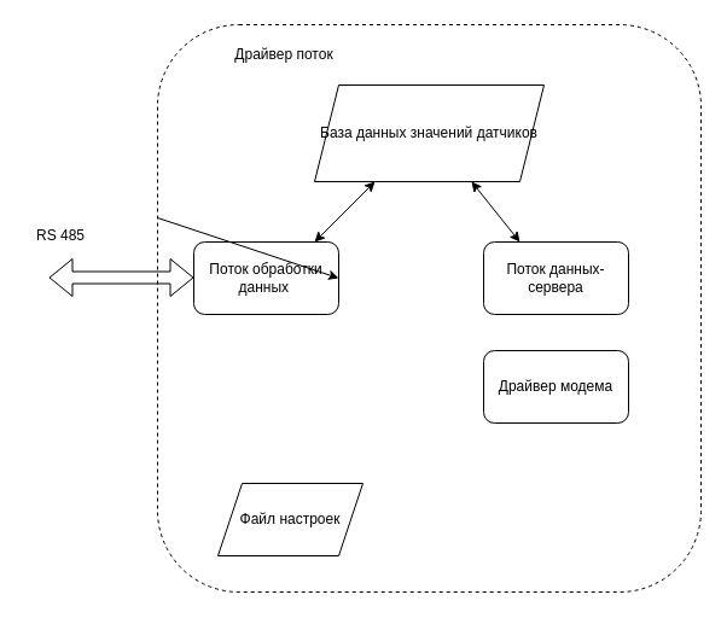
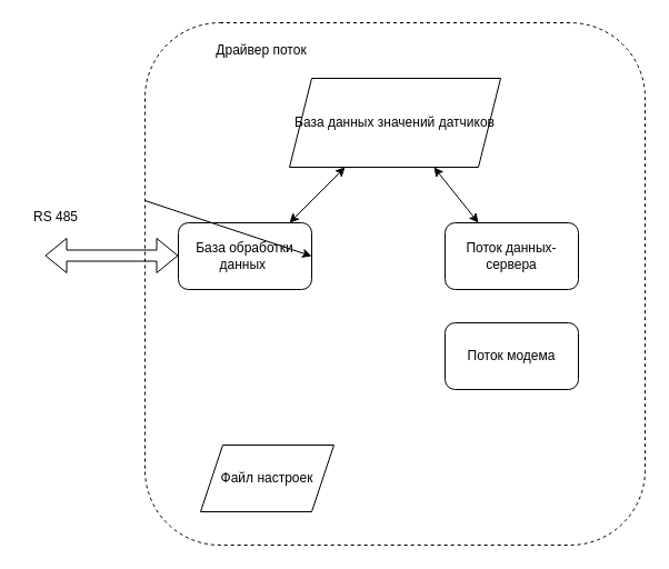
  <mxCell id="0" />
  <mxCell id="1" parent="0" />
- <mxCell id="2" value="Поток обработки данных&amp;nbsp;" style="rounded=1;whiteSpace=wrap;html=1;" vertex="1" parent="1"><mxGeometry x="160" y="200" width="120" height="60" as="geometry" /></mxCell>
+ <mxCell id="2" value="База обработки данных&amp;nbsp;" style="rounded=1;whiteSpace=wrap;html=1;" vertex="1" parent="1"><mxGeometry x="160" y="200" width="120" height="60" as="geometry" /></mxCell>
  <mxCell id="3" value="" style="rounded=1;whiteSpace=wrap;html=1;dashed=1;fillColor=none;" vertex="1" parent="1"><mxGeometry x="130" y="20" width="450" height="470" as="geometry" /></mxCell>
  <mxCell id="4" value="" style="shape=flexArrow;endArrow=classic;startArrow=classic;html=1;rounded=0;" edge="1" parent="1"><mxGeometry width="100" height="100" relative="1" as="geometry"><mxPoint x="40" y="229.5" as="sourcePoint" /><mxPoint x="160" y="229.5" as="targetPoint" /></mxGeometry></mxCell>
  <mxCell id="5" value="RS 485" style="text;html=1;align=center;verticalAlign=middle;whiteSpace=wrap;rounded=0;" vertex="1" parent="1"><mxGeometry x="20" y="180" width="60" height="30" as="geometry" /></mxCell>
  <mxCell id="6" value="" style="endArrow=classic;startArrow=classic;html=1;rounded=0;" edge="1" parent="1"><mxGeometry width="50" height="50" relative="1" as="geometry"><mxPoint x="260" y="200" as="sourcePoint" /><mxPoint x="310" y="150" as="targetPoint" /></mxGeometry></mxCell>
  <mxCell id="7" value="Поток данных-сервера" style="rounded=1;whiteSpace=wrap;html=1;" vertex="1" parent="1"><mxGeometry x="400" y="200" width="120" height="60" as="geometry" /></mxCell>
  <mxCell id="8" value="" style="endArrow=classic;startArrow=classic;html=1;rounded=0;exitX=0.25;exitY=0;exitDx=0;exitDy=0;" edge="1" parent="1" source="7"><mxGeometry width="50" height="50" relative="1" as="geometry"><mxPoint x="340" y="200" as="sourcePoint" /><mxPoint x="390" y="150" as="targetPoint" /></mxGeometry></mxCell>
  <mxCell id="9" value="" style="endArrow=classic;html=1;rounded=0;" edge="1" parent="1" source="3"><mxGeometry width="50" height="50" relative="1" as="geometry"><mxPoint x="230" y="280" as="sourcePoint" /><mxPoint x="280" y="230" as="targetPoint" /></mxGeometry></mxCell>
  <mxCell id="10" value="База данных значений датчиков" style="shape=parallelogram;perimeter=parallelogramPerimeter;whiteSpace=wrap;html=1;fixedSize=1;" vertex="1" parent="1"><mxGeometry x="260" y="70" width="190" height="80" as="geometry" /></mxCell>
  <mxCell id="11" value="Файл настроек" style="shape=parallelogram;perimeter=parallelogramPerimeter;whiteSpace=wrap;html=1;fixedSize=1;" vertex="1" parent="1"><mxGeometry x="180" y="400" width="120" height="60" as="geometry" /></mxCell>
- <mxCell id="12" value="Драйвер модема" style="rounded=1;whiteSpace=wrap;html=1;" vertex="1" parent="1"><mxGeometry x="400" y="290" width="120" height="60" as="geometry" /></mxCell>
+ <mxCell id="12" value="Поток модема" style="rounded=1;whiteSpace=wrap;html=1;" vertex="1" parent="1"><mxGeometry x="400" y="290" width="120" height="60" as="geometry" /></mxCell>
  <mxCell id="13" value="Драйвер поток" style="text;html=1;align=center;verticalAlign=middle;whiteSpace=wrap;rounded=0;" vertex="1" parent="1"><mxGeometry x="150" y="20" width="170" height="50" as="geometry" /></mxCell>
